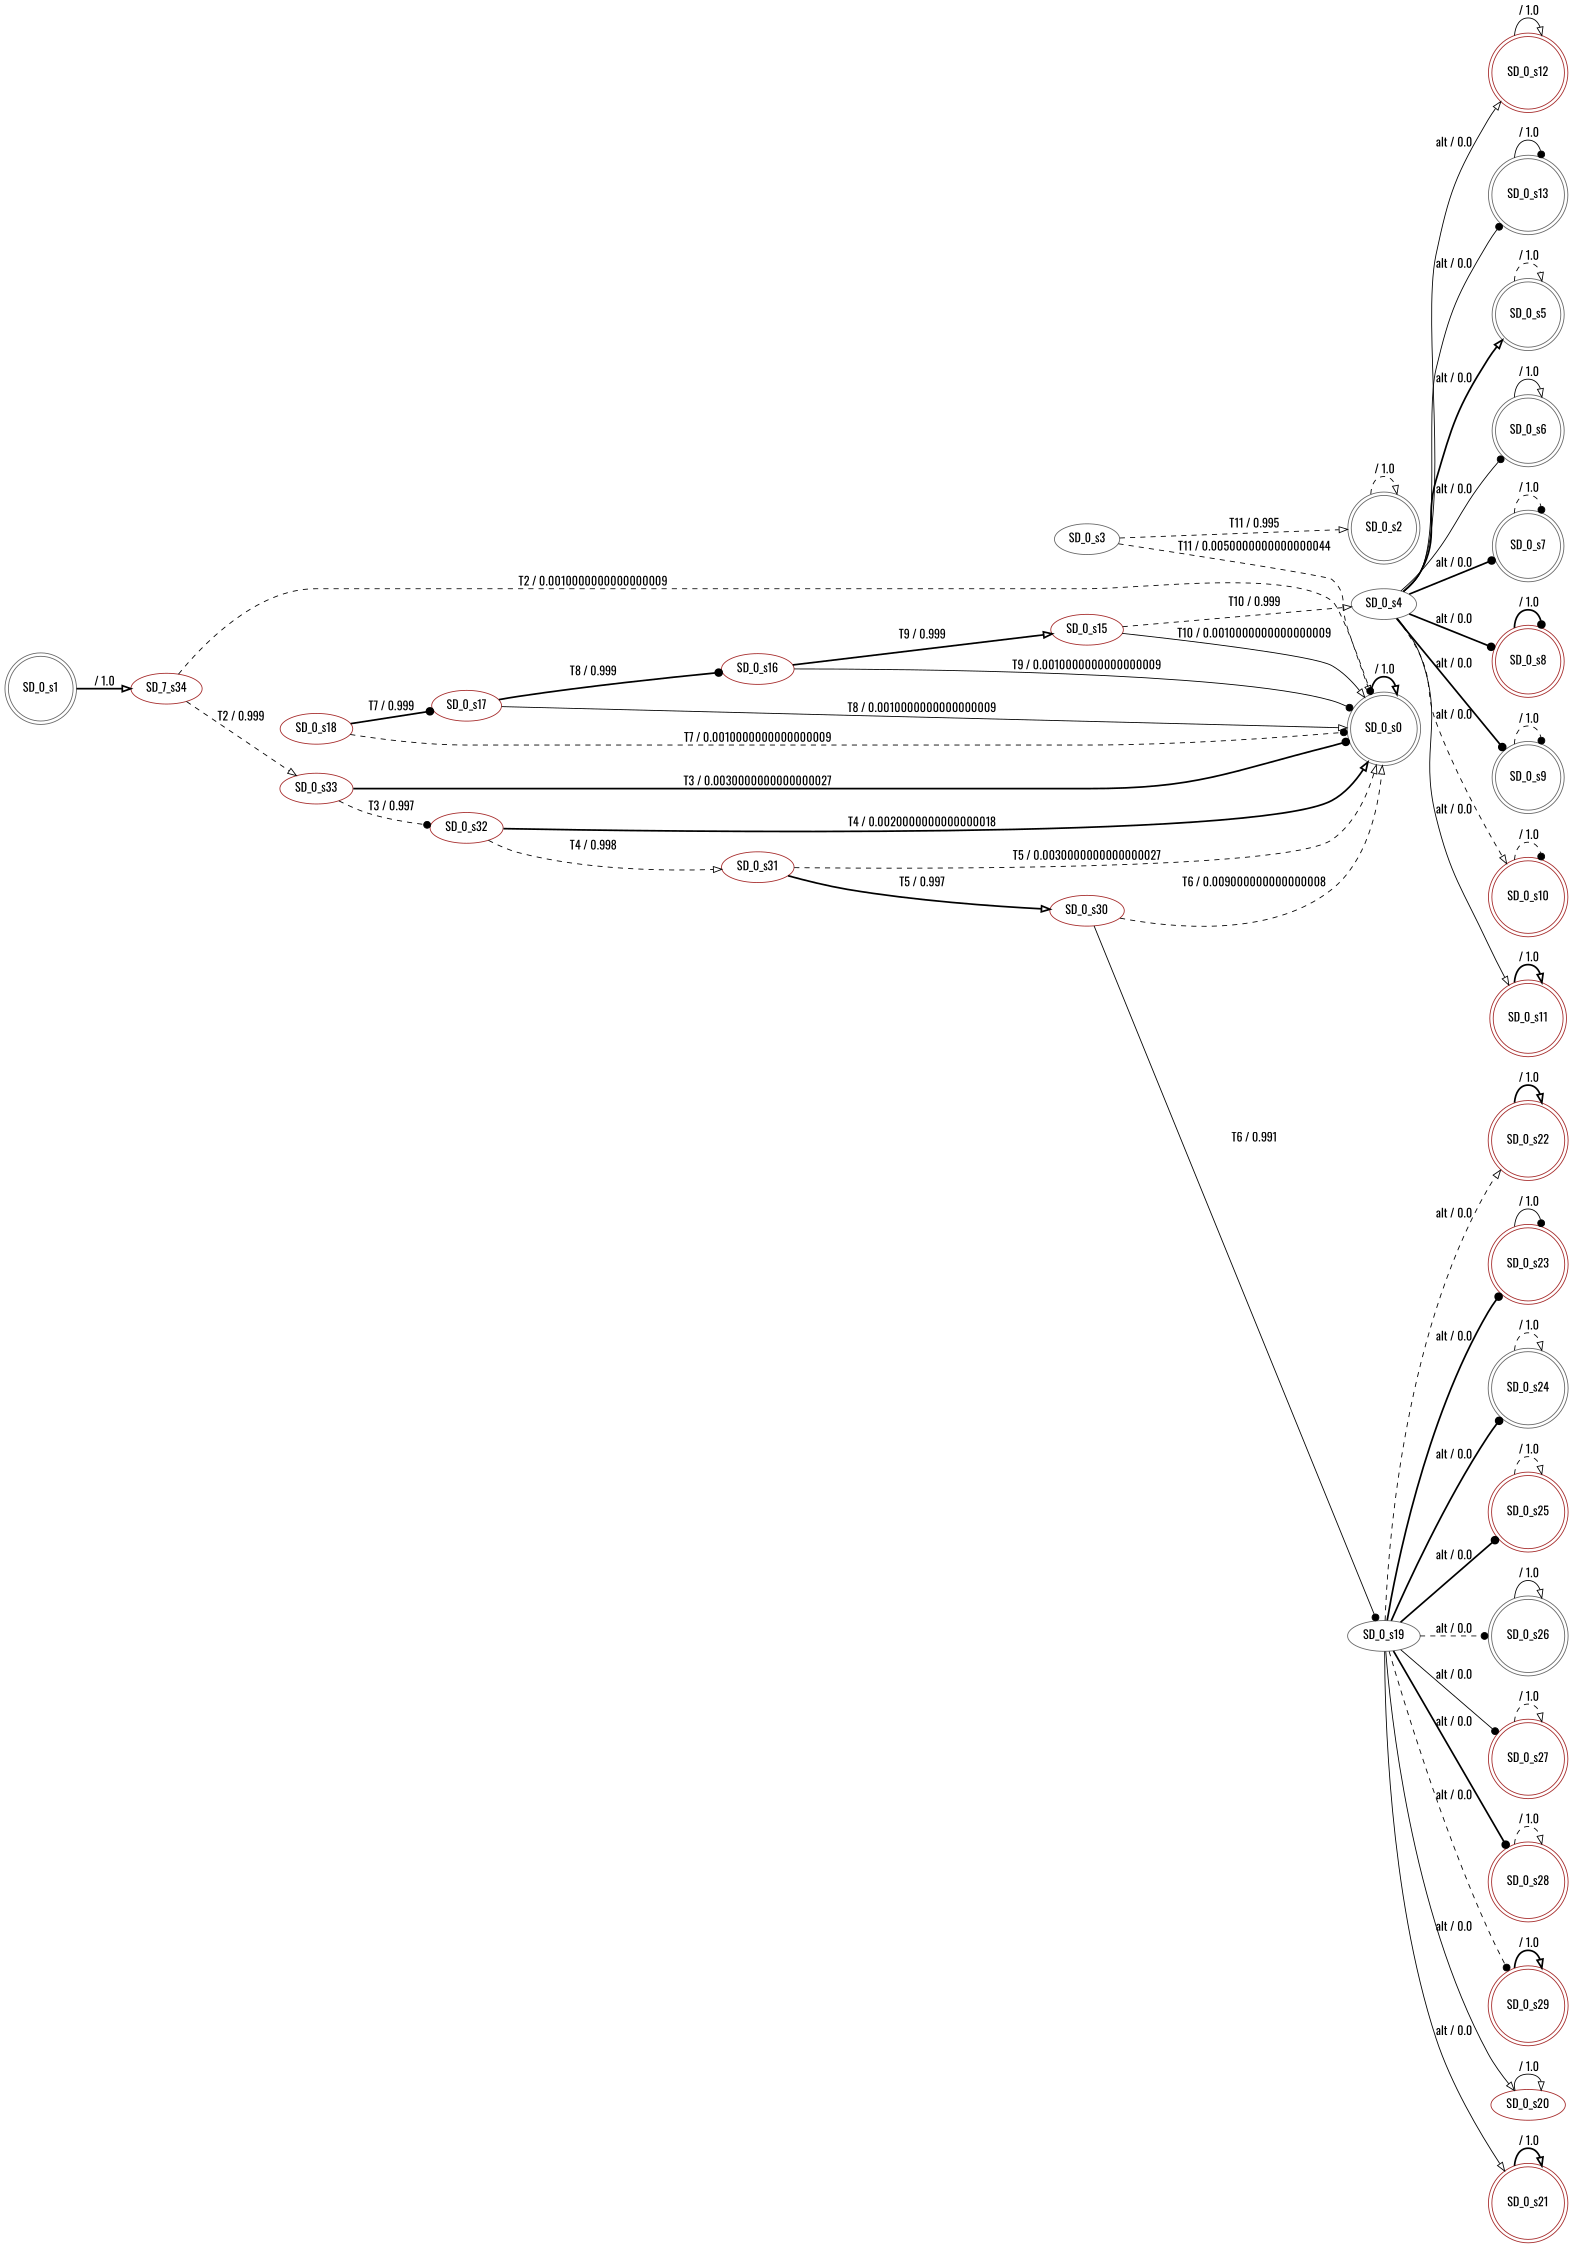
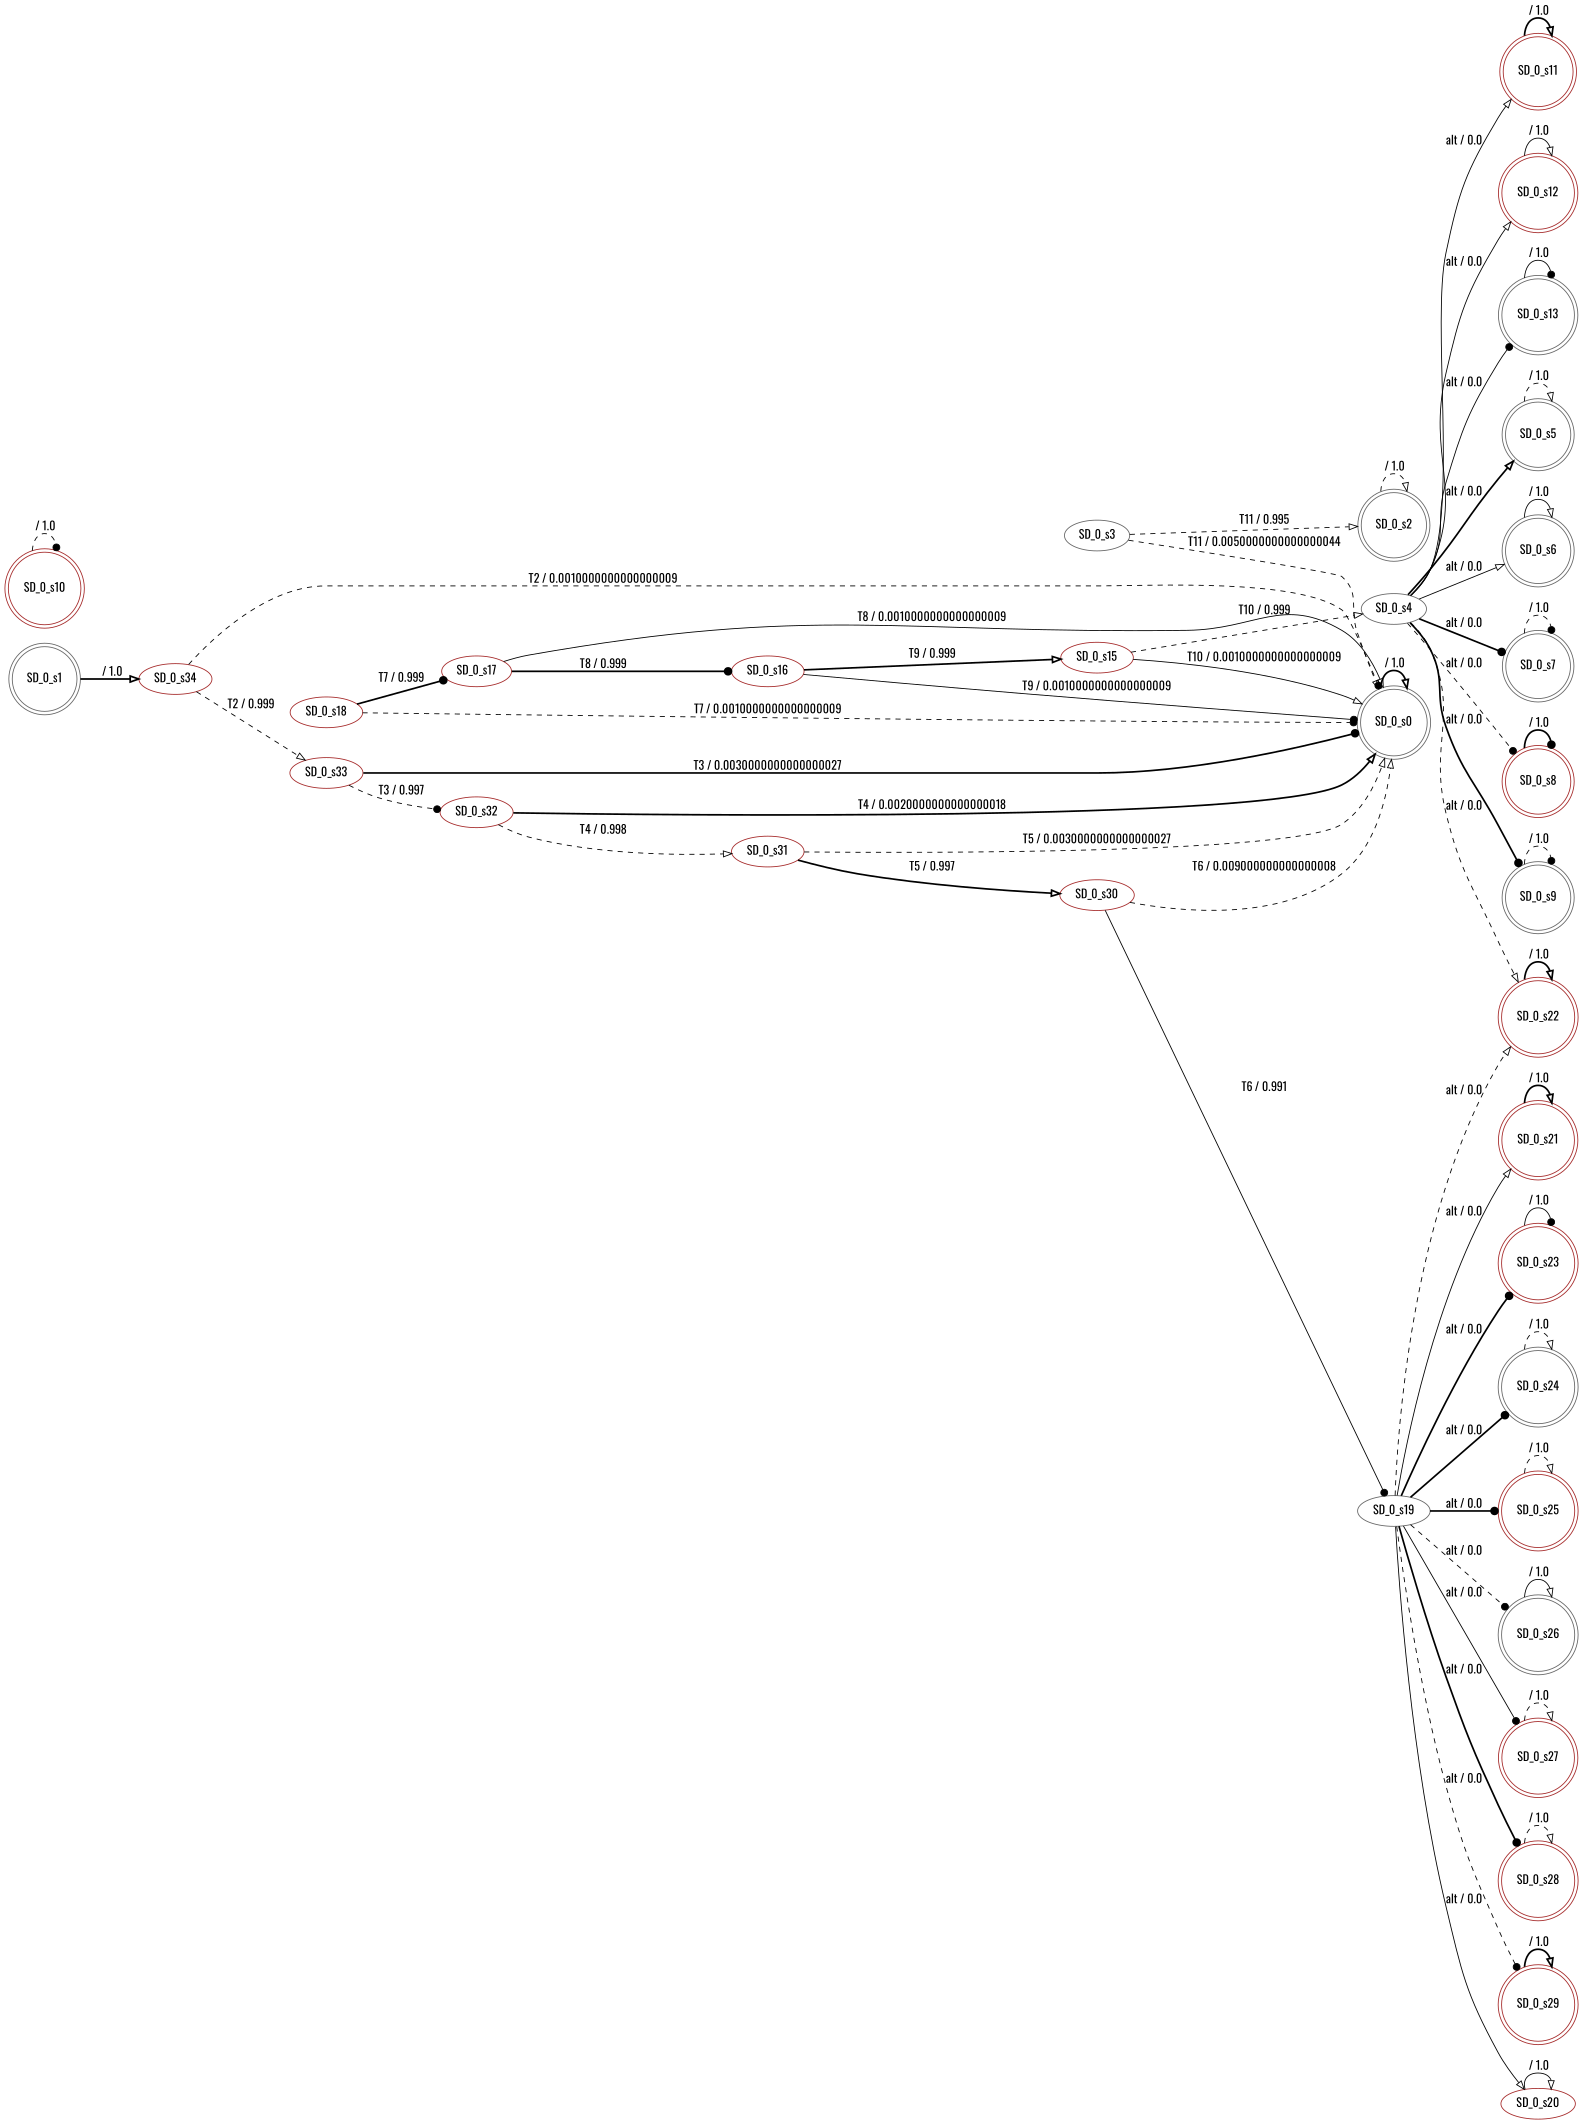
  digraph {
    fontname=Oswald
    rankdir=LR
    node [color=brown fontname=Oswald shape=doublecircle]
    edge [arrowhead=onormal fontname=Oswald style=dashed]
    n1 [color=gray40 label=SD_0_s0]
    n2 [color=gray40 label=SD_0_s1]
-   n3 [label=SD_7_s34 shape=""]
+   n3 [label=SD_0_s34 shape=""]
    n4 [label=SD_0_s33 shape=""]
    n5 [color=gray40 label=SD_0_s2]
    n6 [color=gray40 label=SD_0_s3 shape=""]
    n7 [color=gray40 label=SD_0_s4 shape=""]
    n8 [color=gray40 label=SD_0_s5]
    n9 [color=gray40 label=SD_0_s6]
    n10 [color=gray40 label=SD_0_s7]
    n11 [label=SD_0_s8]
    n12 [color=gray40 label=SD_0_s9]
    n13 [label=SD_0_s10]
    n14 [label=SD_0_s11]
    n15 [label=SD_0_s12]
    n16 [color=gray40 label=SD_0_s13]
    n17 [label=SD_0_s15 shape=""]
    n18 [label=SD_0_s16 shape=""]
    n19 [label=SD_0_s17 shape=""]
    n20 [label=SD_0_s18 shape=""]
    n21 [color=gray40 label=SD_0_s19 shape=""]
    n22 [label=SD_0_s20 shape=ellipse]
    n23 [label=SD_0_s21]
    n24 [label=SD_0_s22]
    n25 [label=SD_0_s23]
    n26 [color=gray40 label=SD_0_s24]
    n27 [label=SD_0_s25]
    n28 [color=gray40 label=SD_0_s26]
    n29 [label=SD_0_s27]
    n30 [label=SD_0_s28]
    n31 [label=SD_0_s29]
    n32 [label=SD_0_s30 shape=""]
    n33 [label=SD_0_s31 shape=""]
    n34 [label=SD_0_s32 shape=""]
    n1 -> n1 [label=" / 1.0" style=bold]
    n2 -> n3 [label=" / 1.0" style=bold]
    n3 -> n1 [arrowhead=dot label="T2 / 0.0010000000000000009"]
    n3 -> n4 [label="T2 / 0.999"]
    n4 -> n1 [arrowhead=dot label="T3 / 0.0030000000000000027" style=bold]
    n4 -> n34 [arrowhead=dot label="T3 / 0.997"]
    n5 -> n5 [label=" / 1.0"]
    n6 -> n1 [label="T11 / 0.0050000000000000044"]
    n6 -> n5 [label="T11 / 0.995"]
    n7 -> n8 [label="alt / 0.0" style=bold]
-   n7 -> n9 [arrowhead=dot label="alt / 0.0" style=solid]
+   n7 -> n9 [label="alt / 0.0" style=solid]
    n7 -> n10 [arrowhead=dot label="alt / 0.0" style=bold]
-   n7 -> n11 [arrowhead=dot label="alt / 0.0" style=bold]
+   n7 -> n11 [arrowhead=dot label="alt / 0.0"]
    n7 -> n12 [arrowhead=dot label="alt / 0.0" style=bold]
-   n7 -> n13 [label="alt / 0.0"]
+   n7 -> n24 [label="alt / 0.0"]
    n7 -> n14 [label="alt / 0.0" style=solid]
    n7 -> n15 [label="alt / 0.0" style=solid]
    n7 -> n16 [arrowhead=dot label="alt / 0.0" style=solid]
    n8 -> n8 [label=" / 1.0"]
    n9 -> n9 [label=" / 1.0" style=solid]
    n10 -> n10 [arrowhead=dot label=" / 1.0"]
    n11 -> n11 [arrowhead=dot label=" / 1.0" style=bold]
    n12 -> n12 [arrowhead=dot label=" / 1.0"]
    n13 -> n13 [arrowhead=dot label=" / 1.0"]
    n14 -> n14 [label=" / 1.0" style=bold]
    n15 -> n15 [label=" / 1.0" style=solid]
    n16 -> n16 [arrowhead=dot label=" / 1.0" style=solid]
    n17 -> n1 [label="T10 / 0.0010000000000000009" style=solid]
    n17 -> n7 [label="T10 / 0.999"]
    n18 -> n1 [arrowhead=dot label="T9 / 0.0010000000000000009" style=solid]
    n18 -> n17 [label="T9 / 0.999" style=bold]
    n19 -> n1 [label="T8 / 0.0010000000000000009" style=solid]
    n19 -> n18 [arrowhead=dot label="T8 / 0.999" style=bold]
    n20 -> n1 [arrowhead=dot label="T7 / 0.0010000000000000009"]
    n20 -> n19 [arrowhead=dot label="T7 / 0.999" style=bold]
    n21 -> n22 [label="alt / 0.0" style=solid]
    n21 -> n23 [label="alt / 0.0" style=solid]
    n21 -> n24 [label="alt / 0.0"]
    n21 -> n25 [arrowhead=dot label="alt / 0.0" style=bold]
    n21 -> n26 [arrowhead=dot label="alt / 0.0" style=bold]
    n21 -> n27 [arrowhead=dot label="alt / 0.0" style=bold]
    n21 -> n28 [arrowhead=dot label="alt / 0.0"]
    n21 -> n29 [arrowhead=dot label="alt / 0.0" style=solid]
    n21 -> n30 [arrowhead=dot label="alt / 0.0" style=bold]
    n21 -> n31 [arrowhead=dot label="alt / 0.0"]
    n22 -> n22 [label=" / 1.0" style=solid]
    n23 -> n23 [label=" / 1.0" style=bold]
    n24 -> n24 [label=" / 1.0" style=bold]
    n25 -> n25 [arrowhead=dot label=" / 1.0" style=solid]
    n26 -> n26 [label=" / 1.0"]
    n27 -> n27 [label=" / 1.0"]
    n28 -> n28 [label=" / 1.0" style=solid]
    n29 -> n29 [label=" / 1.0"]
    n30 -> n30 [label=" / 1.0"]
    n31 -> n31 [label=" / 1.0" style=bold]
    n32 -> n1 [label="T6 / 0.009000000000000008"]
    n32 -> n21 [arrowhead=dot label="T6 / 0.991" style=solid]
    n33 -> n1 [label="T5 / 0.0030000000000000027"]
    n33 -> n32 [label="T5 / 0.997" style=bold]
    n34 -> n1 [label="T4 / 0.0020000000000000018" style=bold]
    n34 -> n33 [label="T4 / 0.998"]
  }
